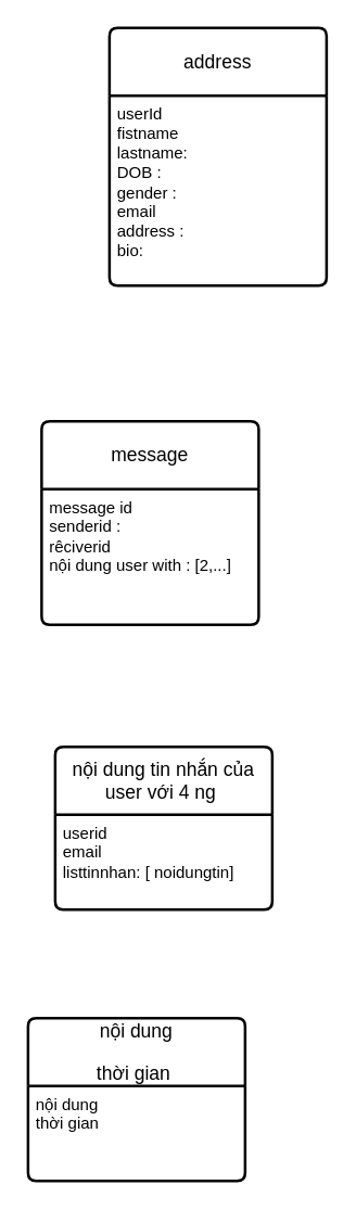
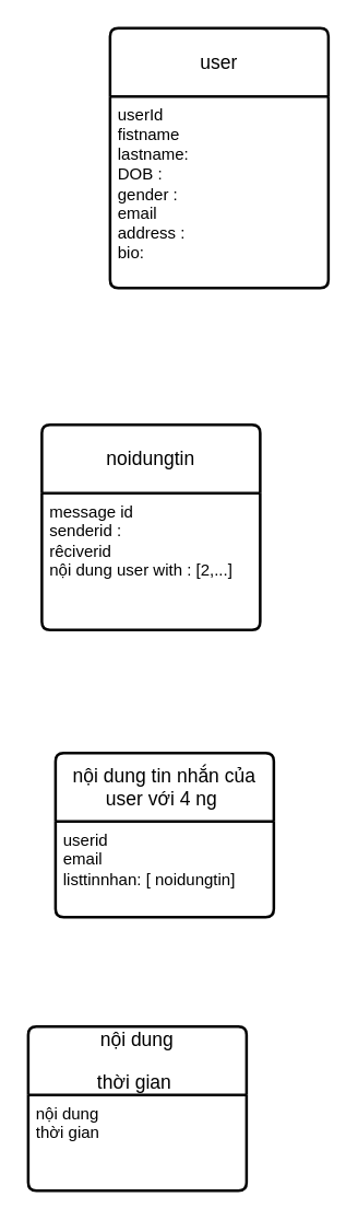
  <mxCell id="0" />
  <mxCell id="1" parent="0" />
- <mxCell id="2" value="address" style="swimlane;childLayout=stackLayout;horizontal=1;startSize=50;horizontalStack=0;rounded=1;fontSize=14;fontStyle=0;strokeWidth=2;resizeParent=0;resizeLast=1;shadow=0;dashed=0;align=center;arcSize=4;whiteSpace=wrap;html=1;" parent="1" vertex="1"><mxGeometry x="80" y="20" width="160" height="190" as="geometry" /></mxCell>
+ <mxCell id="2" value="user" style="swimlane;childLayout=stackLayout;horizontal=1;startSize=50;horizontalStack=0;rounded=1;fontSize=14;fontStyle=0;strokeWidth=2;resizeParent=0;resizeLast=1;shadow=0;dashed=0;align=center;arcSize=4;whiteSpace=wrap;html=1;" parent="1" vertex="1"><mxGeometry x="80" y="20" width="160" height="190" as="geometry" /></mxCell>
  <mxCell id="3" value="userId&amp;nbsp;&lt;div&gt;fistname&lt;/div&gt;&lt;div&gt;lastname:&lt;/div&gt;&lt;div&gt;DOB :&lt;/div&gt;&lt;div&gt;gender :&amp;nbsp;&lt;/div&gt;&lt;div&gt;email&lt;br&gt;address :&lt;/div&gt;&lt;div&gt;bio:&lt;br&gt;&lt;br&gt;&lt;/div&gt;" style="align=left;strokeColor=none;fillColor=none;spacingLeft=4;spacingRight=4;fontSize=12;verticalAlign=top;resizable=0;rotatable=0;part=1;html=1;whiteSpace=wrap;" parent="2" vertex="1"><mxGeometry y="50" width="160" height="140" as="geometry" /></mxCell>
- <mxCell id="4" value="message" style="swimlane;childLayout=stackLayout;horizontal=1;startSize=50;horizontalStack=0;rounded=1;fontSize=14;fontStyle=0;strokeWidth=2;resizeParent=0;resizeLast=1;shadow=0;dashed=0;align=center;arcSize=4;whiteSpace=wrap;html=1;" vertex="1" parent="1"><mxGeometry x="30" y="310" width="160" height="150" as="geometry" /></mxCell>
+ <mxCell id="4" value="noidungtin" style="swimlane;childLayout=stackLayout;horizontal=1;startSize=50;horizontalStack=0;rounded=1;fontSize=14;fontStyle=0;strokeWidth=2;resizeParent=0;resizeLast=1;shadow=0;dashed=0;align=center;arcSize=4;whiteSpace=wrap;html=1;" vertex="1" parent="1"><mxGeometry x="30" y="310" width="160" height="150" as="geometry" /></mxCell>
  <mxCell id="5" value="message id&amp;nbsp;&lt;div&gt;senderid :&lt;/div&gt;&lt;div&gt;rêciverid&lt;br&gt;nội dung user with : [2,...]&amp;nbsp;&lt;/div&gt;" style="align=left;strokeColor=none;fillColor=none;spacingLeft=4;spacingRight=4;fontSize=12;verticalAlign=top;resizable=0;rotatable=0;part=1;html=1;whiteSpace=wrap;" vertex="1" parent="4"><mxGeometry y="50" width="160" height="100" as="geometry" /></mxCell>
  <mxCell id="6" value="&lt;p data-pm-slice=&quot;1 1 []&quot;&gt;nội dung tin nhắn của user với 4 ng&amp;nbsp;&lt;/p&gt;" style="swimlane;childLayout=stackLayout;horizontal=1;startSize=50;horizontalStack=0;rounded=1;fontSize=14;fontStyle=0;strokeWidth=2;resizeParent=0;resizeLast=1;shadow=0;dashed=0;align=center;arcSize=4;whiteSpace=wrap;html=1;" vertex="1" parent="1"><mxGeometry x="40" y="550" width="160" height="120" as="geometry" /></mxCell>
  <mxCell id="7" value="userid&amp;nbsp;&lt;br&gt;email&lt;br&gt;&lt;span style=&quot;background-color: transparent; color: light-dark(rgb(0, 0, 0), rgb(255, 255, 255));&quot;&gt;listtinnhan: [ noidungtin]&amp;nbsp;&lt;/span&gt;" style="align=left;strokeColor=none;fillColor=none;spacingLeft=4;spacingRight=4;fontSize=12;verticalAlign=top;resizable=0;rotatable=0;part=1;html=1;whiteSpace=wrap;" vertex="1" parent="6"><mxGeometry y="50" width="160" height="70" as="geometry" /></mxCell>
  <mxCell id="8" value="&lt;p data-pm-slice=&quot;1 1 []&quot;&gt;nội dung &lt;/p&gt;&lt;p&gt;thời gian&amp;nbsp;&lt;/p&gt;" style="swimlane;childLayout=stackLayout;horizontal=1;startSize=50;horizontalStack=0;rounded=1;fontSize=14;fontStyle=0;strokeWidth=2;resizeParent=0;resizeLast=1;shadow=0;dashed=0;align=center;arcSize=4;whiteSpace=wrap;html=1;" vertex="1" parent="1"><mxGeometry x="20" y="750" width="160" height="120" as="geometry" /></mxCell>
  <mxCell id="9" value="nội dung&amp;nbsp;&lt;br&gt;thời gian&amp;nbsp;" style="align=left;strokeColor=none;fillColor=none;spacingLeft=4;spacingRight=4;fontSize=12;verticalAlign=top;resizable=0;rotatable=0;part=1;html=1;whiteSpace=wrap;" vertex="1" parent="8"><mxGeometry y="50" width="160" height="70" as="geometry" /></mxCell>
